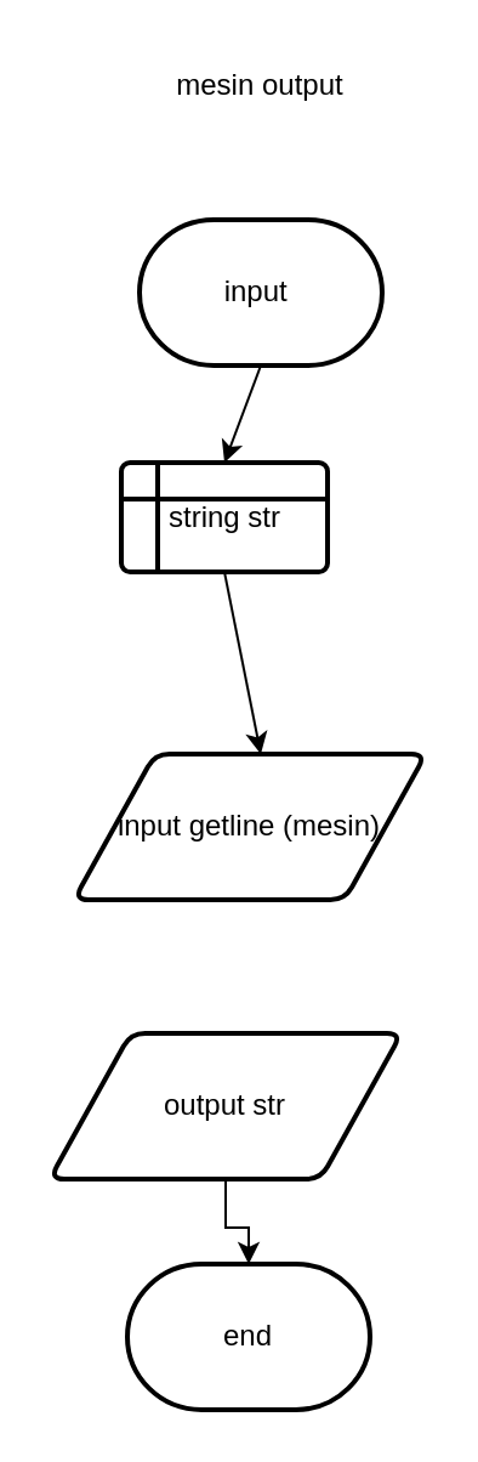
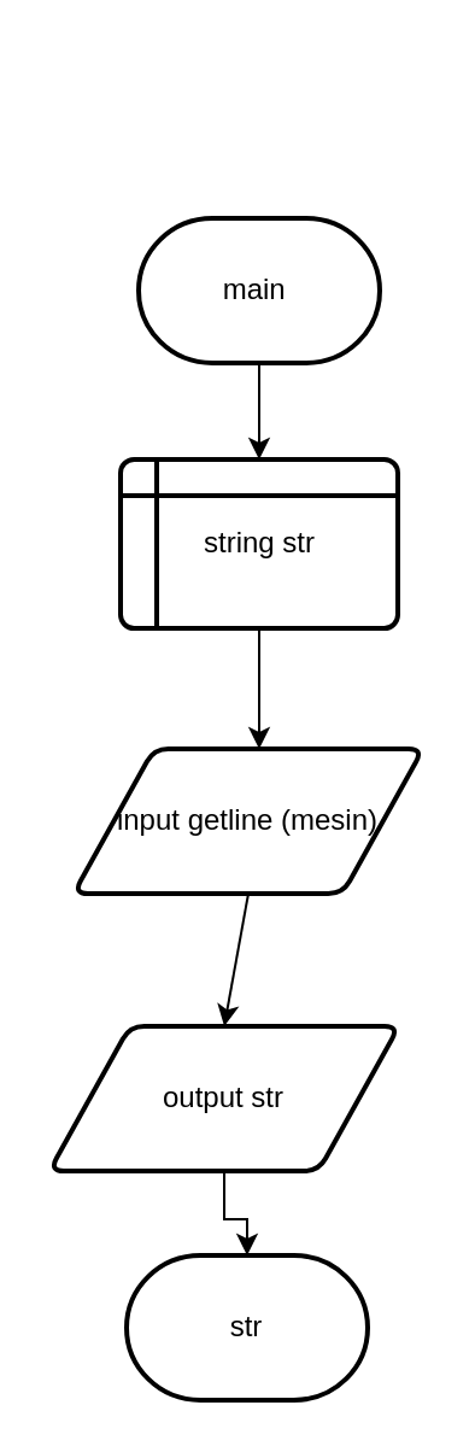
  <mxCell id="0" />
  <mxCell id="1" parent="0" />
- <mxCell id="2" value="mesin output" style="text;html=1;strokeColor=none;fillColor=none;align=center;verticalAlign=middle;whiteSpace=wrap;rounded=0;" parent="1" vertex="1"><mxGeometry x="62" y="20" width="90" height="30" as="geometry" /></mxCell>
- <mxCell id="3" value="input&amp;nbsp;" style="strokeWidth=2;html=1;shape=mxgraph.flowchart.terminator;whiteSpace=wrap;" parent="1" vertex="1"><mxGeometry x="57" y="90" width="100" height="60" as="geometry" /></mxCell>
- <mxCell id="4" value="string str" style="shape=internalStorage;whiteSpace=wrap;html=1;dx=15;dy=15;rounded=1;arcSize=8;strokeWidth=2;" parent="1" vertex="1"><mxGeometry x="49.5" y="190" width="85" height="45" as="geometry" /></mxCell>
+ <mxCell id="3" value="main&amp;nbsp;" style="strokeWidth=2;html=1;shape=mxgraph.flowchart.terminator;whiteSpace=wrap;" parent="1" vertex="1"><mxGeometry x="57" y="90" width="100" height="60" as="geometry" /></mxCell>
+ <mxCell id="4" value="string str" style="shape=internalStorage;whiteSpace=wrap;html=1;dx=15;dy=15;rounded=1;arcSize=8;strokeWidth=2;" parent="1" vertex="1"><mxGeometry x="49.5" y="190" width="115" height="70" as="geometry" /></mxCell>
  <mxCell id="5" value="input getline (mesin)" style="shape=parallelogram;html=1;strokeWidth=2;perimeter=parallelogramPerimeter;whiteSpace=wrap;rounded=1;arcSize=12;size=0.23;" parent="1" vertex="1"><mxGeometry x="30" y="310" width="145" height="60" as="geometry" /></mxCell>
  <mxCell id="6" value="" style="edgeStyle=orthogonalEdgeStyle;rounded=0;orthogonalLoop=1;jettySize=auto;html=1;" parent="1" source="7" target="8" edge="1"><mxGeometry relative="1" as="geometry" /></mxCell>
  <mxCell id="7" value="output str" style="shape=parallelogram;html=1;strokeWidth=2;perimeter=parallelogramPerimeter;whiteSpace=wrap;rounded=1;arcSize=12;size=0.23;" parent="1" vertex="1"><mxGeometry x="20" y="425" width="145" height="60" as="geometry" /></mxCell>
- <mxCell id="8" value="end" style="strokeWidth=2;html=1;shape=mxgraph.flowchart.terminator;whiteSpace=wrap;" parent="1" vertex="1"><mxGeometry x="52" y="520" width="100" height="60" as="geometry" /></mxCell>
+ <mxCell id="8" value="str" style="strokeWidth=2;html=1;shape=mxgraph.flowchart.terminator;whiteSpace=wrap;" parent="1" vertex="1"><mxGeometry x="52" y="520" width="100" height="60" as="geometry" /></mxCell>
  <mxCell id="9" value="" style="endArrow=classic;html=1;rounded=0;exitX=0.5;exitY=1;exitDx=0;exitDy=0;entryX=0.5;entryY=0;entryDx=0;entryDy=0;" parent="1" target="4" edge="1"><mxGeometry width="50" height="50" relative="1" as="geometry"><mxPoint x="107" y="150" as="sourcePoint" /><mxPoint x="157" y="140" as="targetPoint" /></mxGeometry></mxCell>
  <mxCell id="10" value="" style="endArrow=classic;html=1;rounded=0;exitX=0.5;exitY=1;exitDx=0;exitDy=0;" parent="1" source="4" edge="1"><mxGeometry width="50" height="50" relative="1" as="geometry"><mxPoint x="77" y="280" as="sourcePoint" /><mxPoint x="107" y="310" as="targetPoint" /></mxGeometry></mxCell>
+ <mxCell id="11" value="" style="endArrow=classic;html=1;rounded=0;exitX=0.5;exitY=1;exitDx=0;exitDy=0;entryX=0.5;entryY=0;entryDx=0;entryDy=0;" parent="1" source="5" target="7" edge="1"><mxGeometry width="50" height="50" relative="1" as="geometry"><mxPoint x="97" y="420" as="sourcePoint" /><mxPoint x="147" y="370" as="targetPoint" /></mxGeometry></mxCell>
